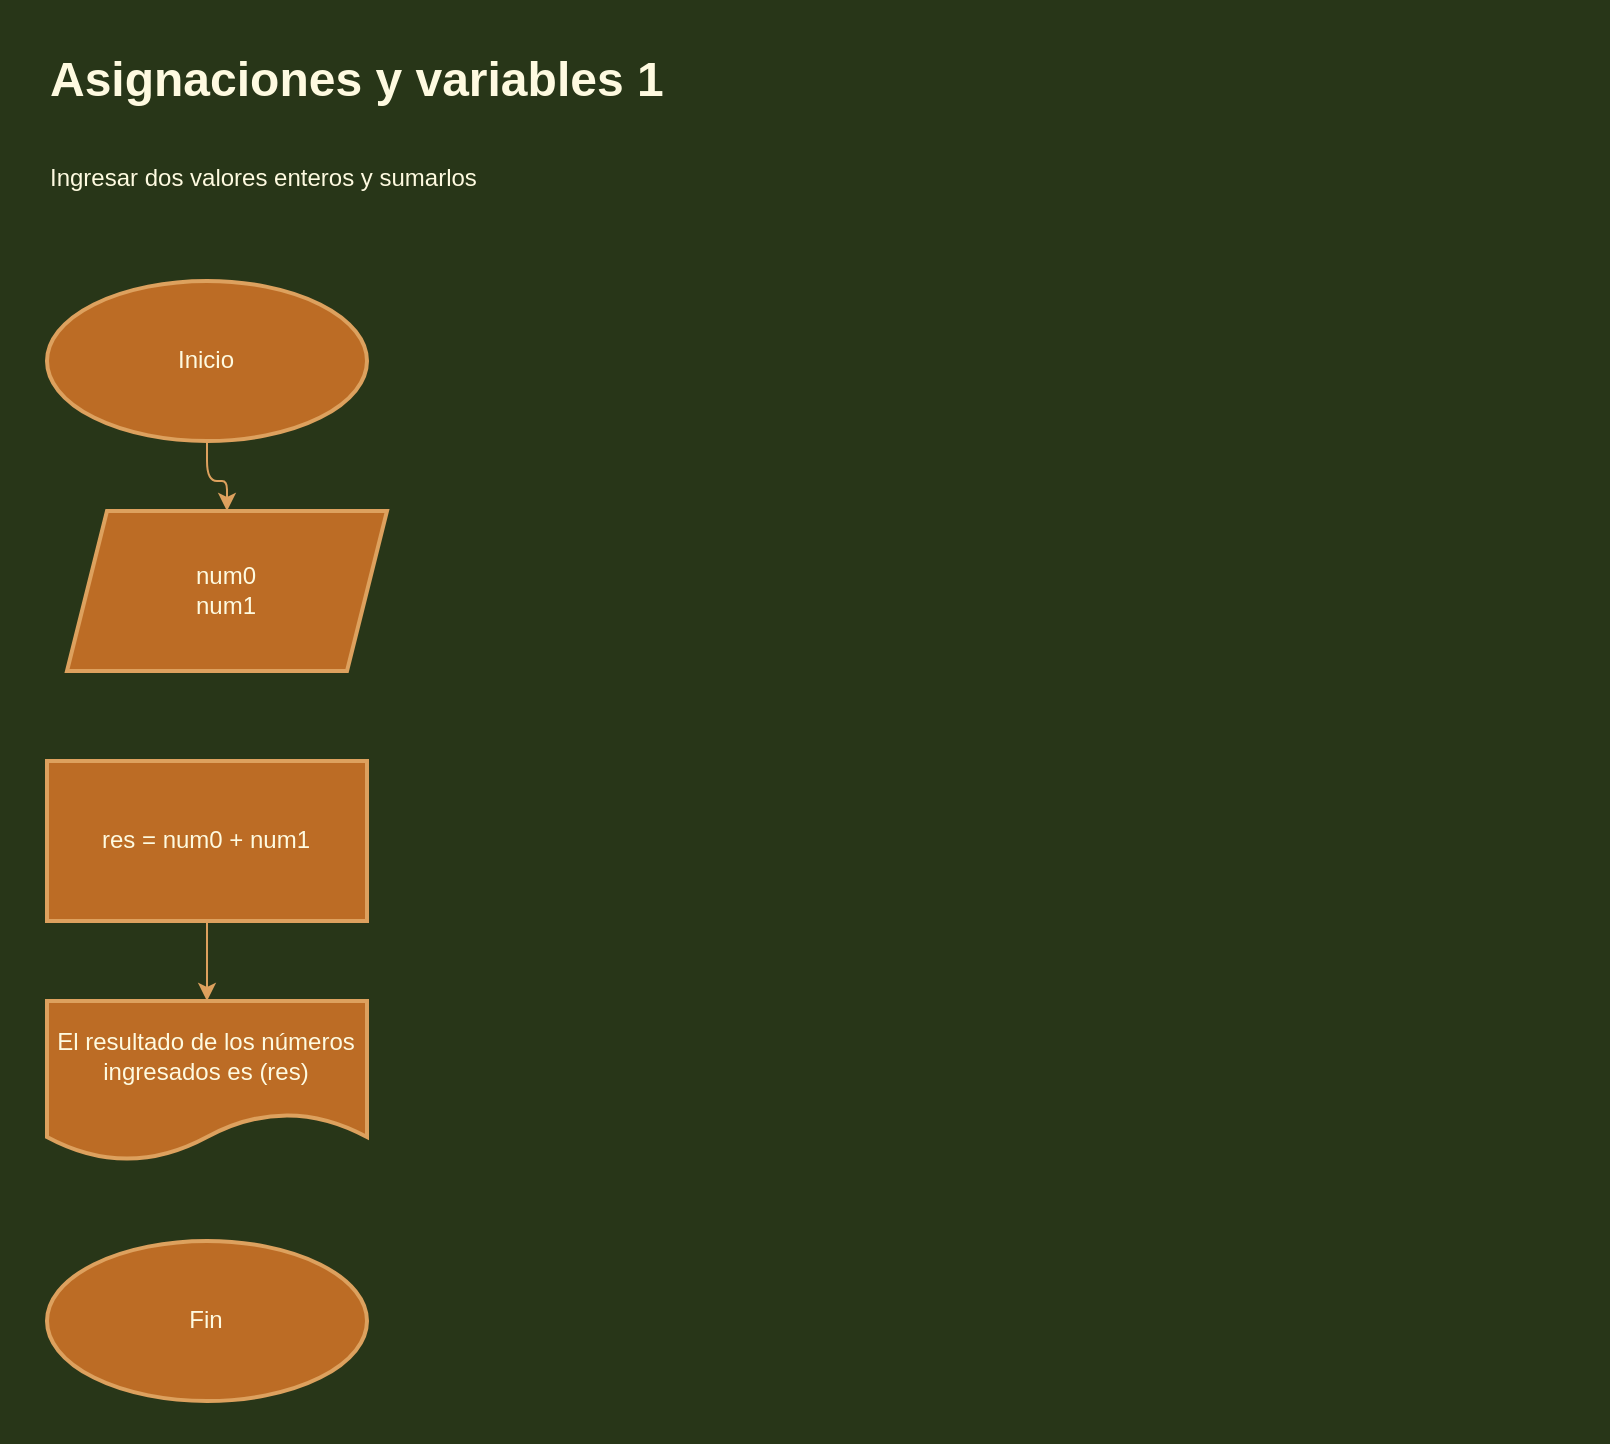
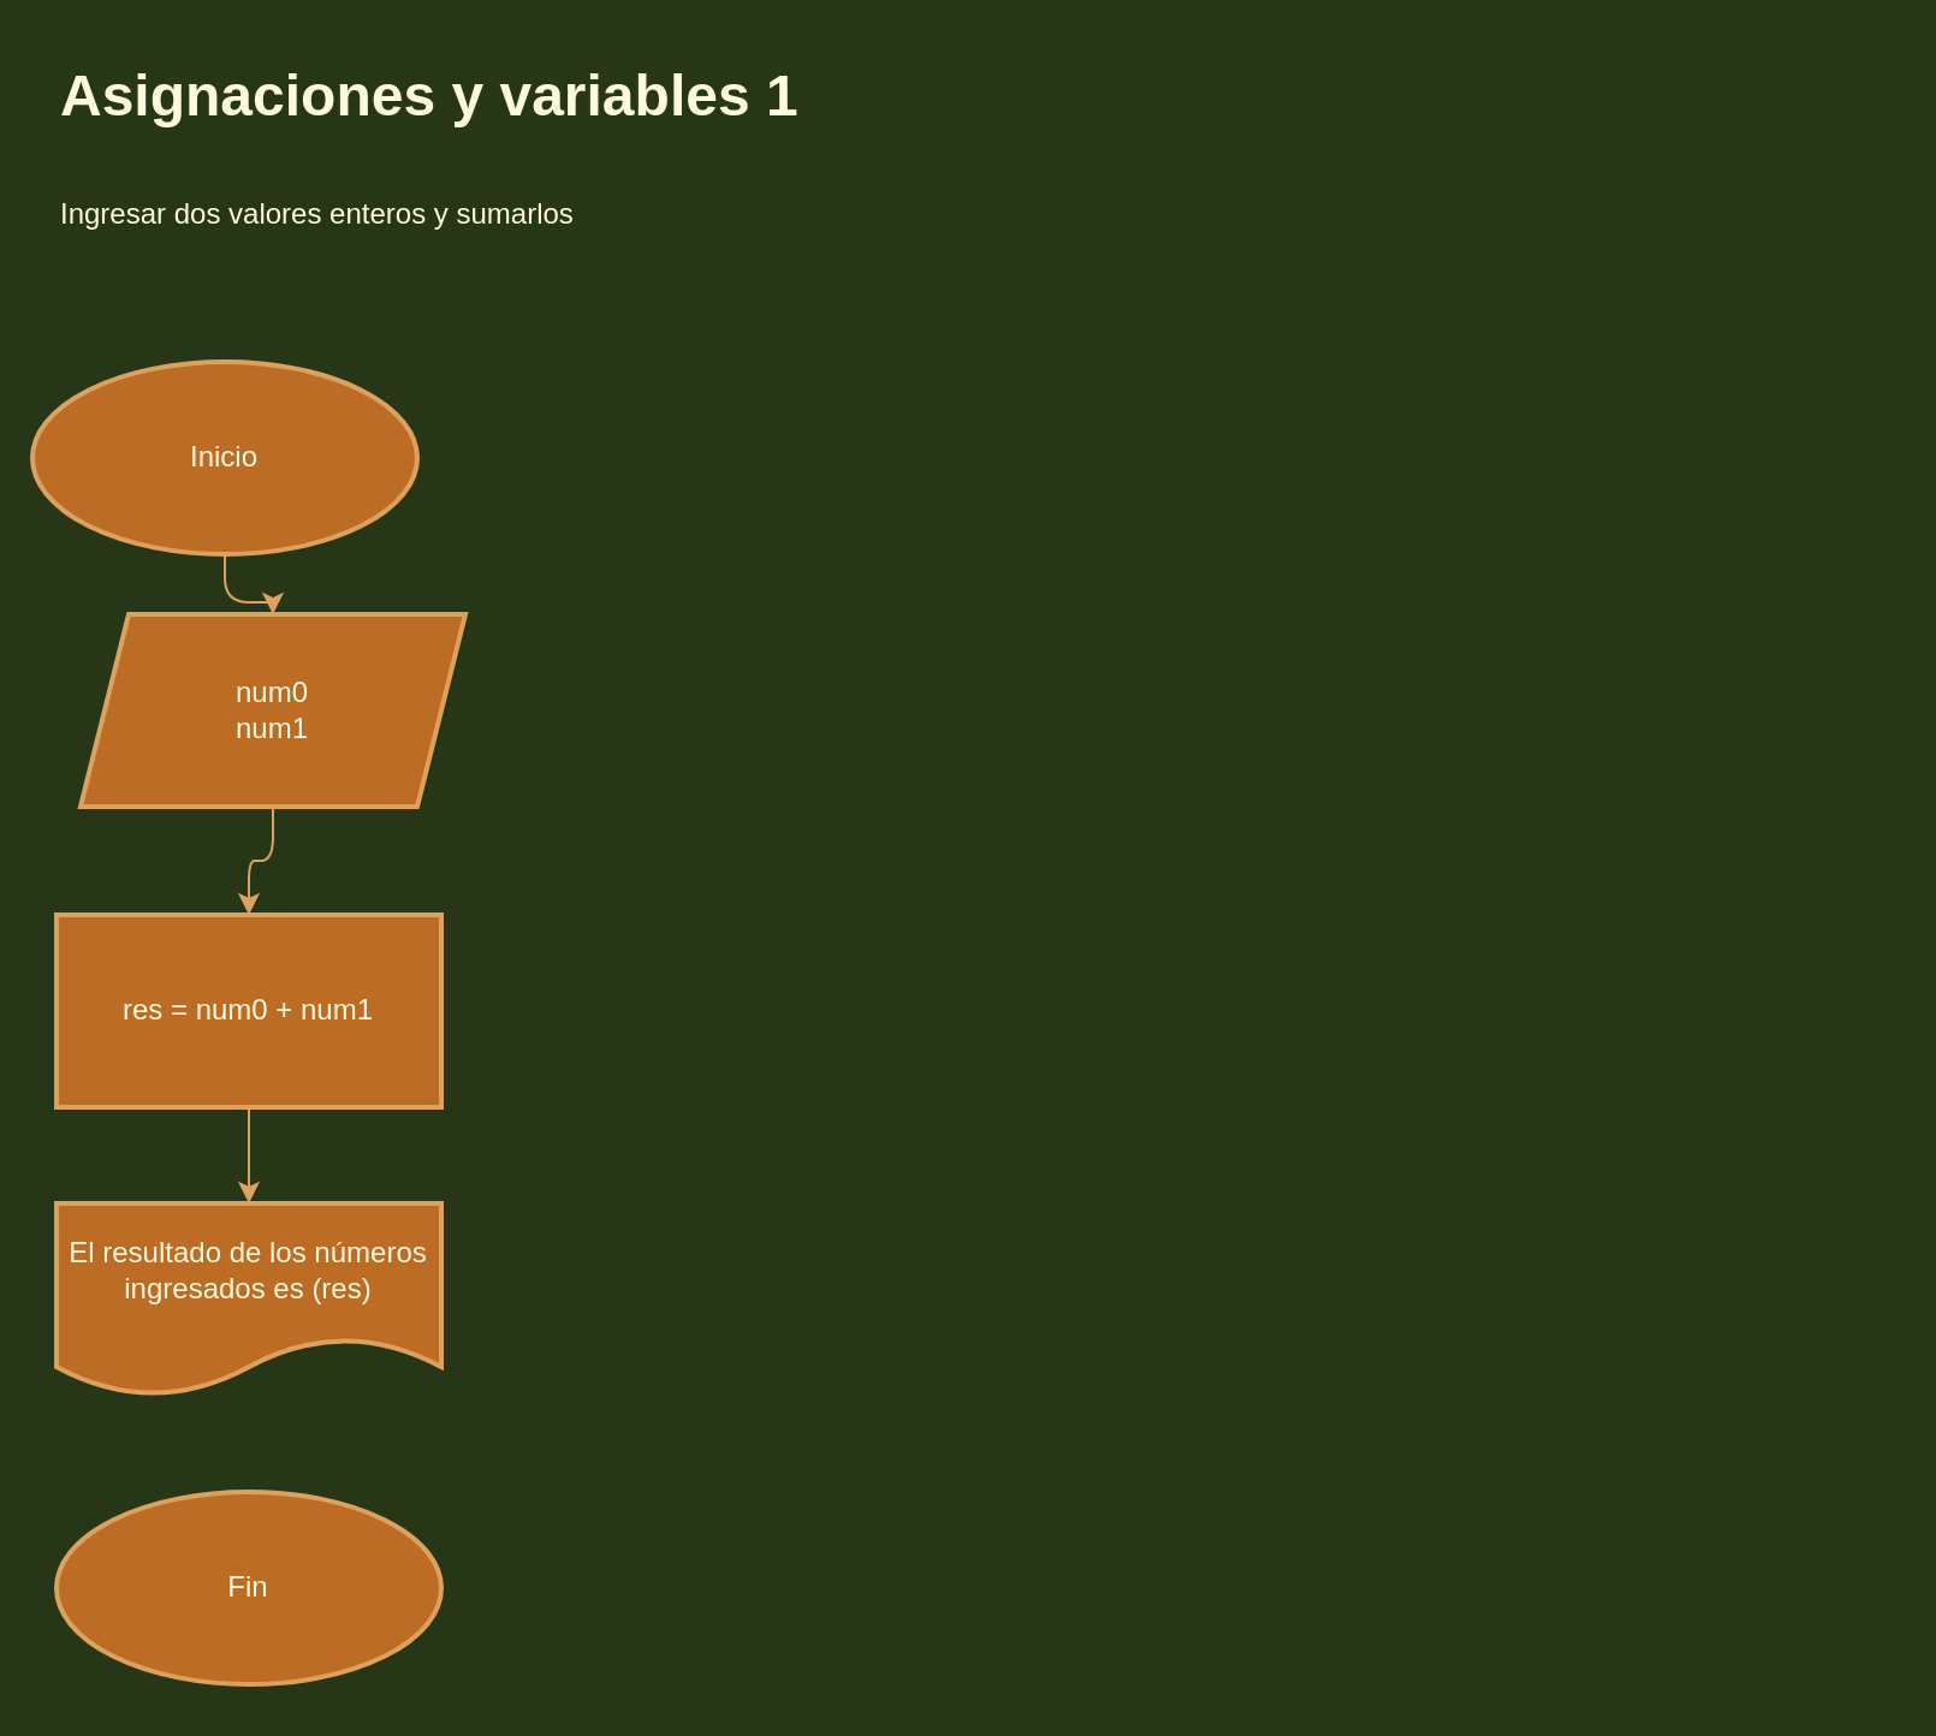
  <mxCell id="0" />
  <mxCell id="1" parent="0" />
  <mxCell id="2" value="&lt;h1&gt;&lt;span&gt;Asignaciones y variables 1&lt;/span&gt;&lt;/h1&gt;&lt;h1&gt;&lt;span style=&quot;font-size: 12px ; font-weight: 400&quot;&gt;Ingresar dos valores enteros y sumarlos&lt;/span&gt;&lt;/h1&gt;" style="text;html=1;strokeColor=none;fillColor=none;spacing=5;spacingTop=-20;whiteSpace=wrap;overflow=hidden;rounded=0;sketch=0;fontColor=#FEFAE0;" vertex="1" parent="1"><mxGeometry x="20" y="20" width="763" height="120" as="geometry" /></mxCell>
  <mxCell id="3" value="" style="edgeStyle=orthogonalEdgeStyle;curved=0;rounded=1;sketch=0;orthogonalLoop=1;jettySize=auto;html=1;strokeColor=#DDA15E;fillColor=#BC6C25;fontColor=#FEFAE0;" edge="1" parent="1" source="4" target="6"><mxGeometry relative="1" as="geometry" /></mxCell>
- <mxCell id="4" value="Inicio" style="strokeWidth=2;html=1;shape=mxgraph.flowchart.start_1;whiteSpace=wrap;rounded=0;sketch=0;fillColor=#BC6C25;fontColor=#FEFAE0;strokeColor=#DDA15E;" vertex="1" parent="1"><mxGeometry x="23" y="140" width="160" height="80" as="geometry" /></mxCell>
+ <mxCell id="4" value="Inicio" style="strokeWidth=2;html=1;shape=mxgraph.flowchart.start_1;whiteSpace=wrap;rounded=0;sketch=0;fillColor=#BC6C25;fontColor=#FEFAE0;strokeColor=#DDA15E;" vertex="1" parent="1"><mxGeometry x="13" y="150" width="160" height="80" as="geometry" /></mxCell>
+ <mxCell id="5" value="" style="edgeStyle=orthogonalEdgeStyle;curved=0;rounded=1;sketch=0;orthogonalLoop=1;jettySize=auto;html=1;strokeColor=#DDA15E;fillColor=#BC6C25;fontColor=#FEFAE0;" edge="1" parent="1" source="6" target="8"><mxGeometry relative="1" as="geometry" /></mxCell>
  <mxCell id="6" value="num0&lt;br&gt;num1" style="shape=parallelogram;perimeter=parallelogramPerimeter;whiteSpace=wrap;html=1;fixedSize=1;rounded=0;fontColor=#FEFAE0;strokeColor=#DDA15E;strokeWidth=2;fillColor=#BC6C25;sketch=0;" vertex="1" parent="1"><mxGeometry x="33" y="255" width="160" height="80" as="geometry" /></mxCell>
  <mxCell id="7" value="" style="edgeStyle=orthogonalEdgeStyle;curved=0;rounded=1;sketch=0;orthogonalLoop=1;jettySize=auto;html=1;strokeColor=#DDA15E;fillColor=#BC6C25;fontColor=#FEFAE0;" edge="1" parent="1" source="8" target="9"><mxGeometry relative="1" as="geometry" /></mxCell>
  <mxCell id="8" value="res = num0 + num1" style="whiteSpace=wrap;html=1;rounded=0;fontColor=#FEFAE0;strokeColor=#DDA15E;strokeWidth=2;fillColor=#BC6C25;sketch=0;" vertex="1" parent="1"><mxGeometry x="23" y="380" width="160" height="80" as="geometry" /></mxCell>
  <mxCell id="9" value="El resultado de los números ingresados es (res)" style="shape=document;whiteSpace=wrap;html=1;boundedLbl=1;rounded=0;fontColor=#FEFAE0;strokeColor=#DDA15E;strokeWidth=2;fillColor=#BC6C25;sketch=0;" vertex="1" parent="1"><mxGeometry x="23" y="500" width="160" height="80" as="geometry" /></mxCell>
  <mxCell id="10" value="Fin" style="strokeWidth=2;html=1;shape=mxgraph.flowchart.start_1;whiteSpace=wrap;rounded=0;sketch=0;fillColor=#BC6C25;fontColor=#FEFAE0;strokeColor=#DDA15E;" vertex="1" parent="1"><mxGeometry x="23" y="620" width="160" height="80" as="geometry" /></mxCell>
